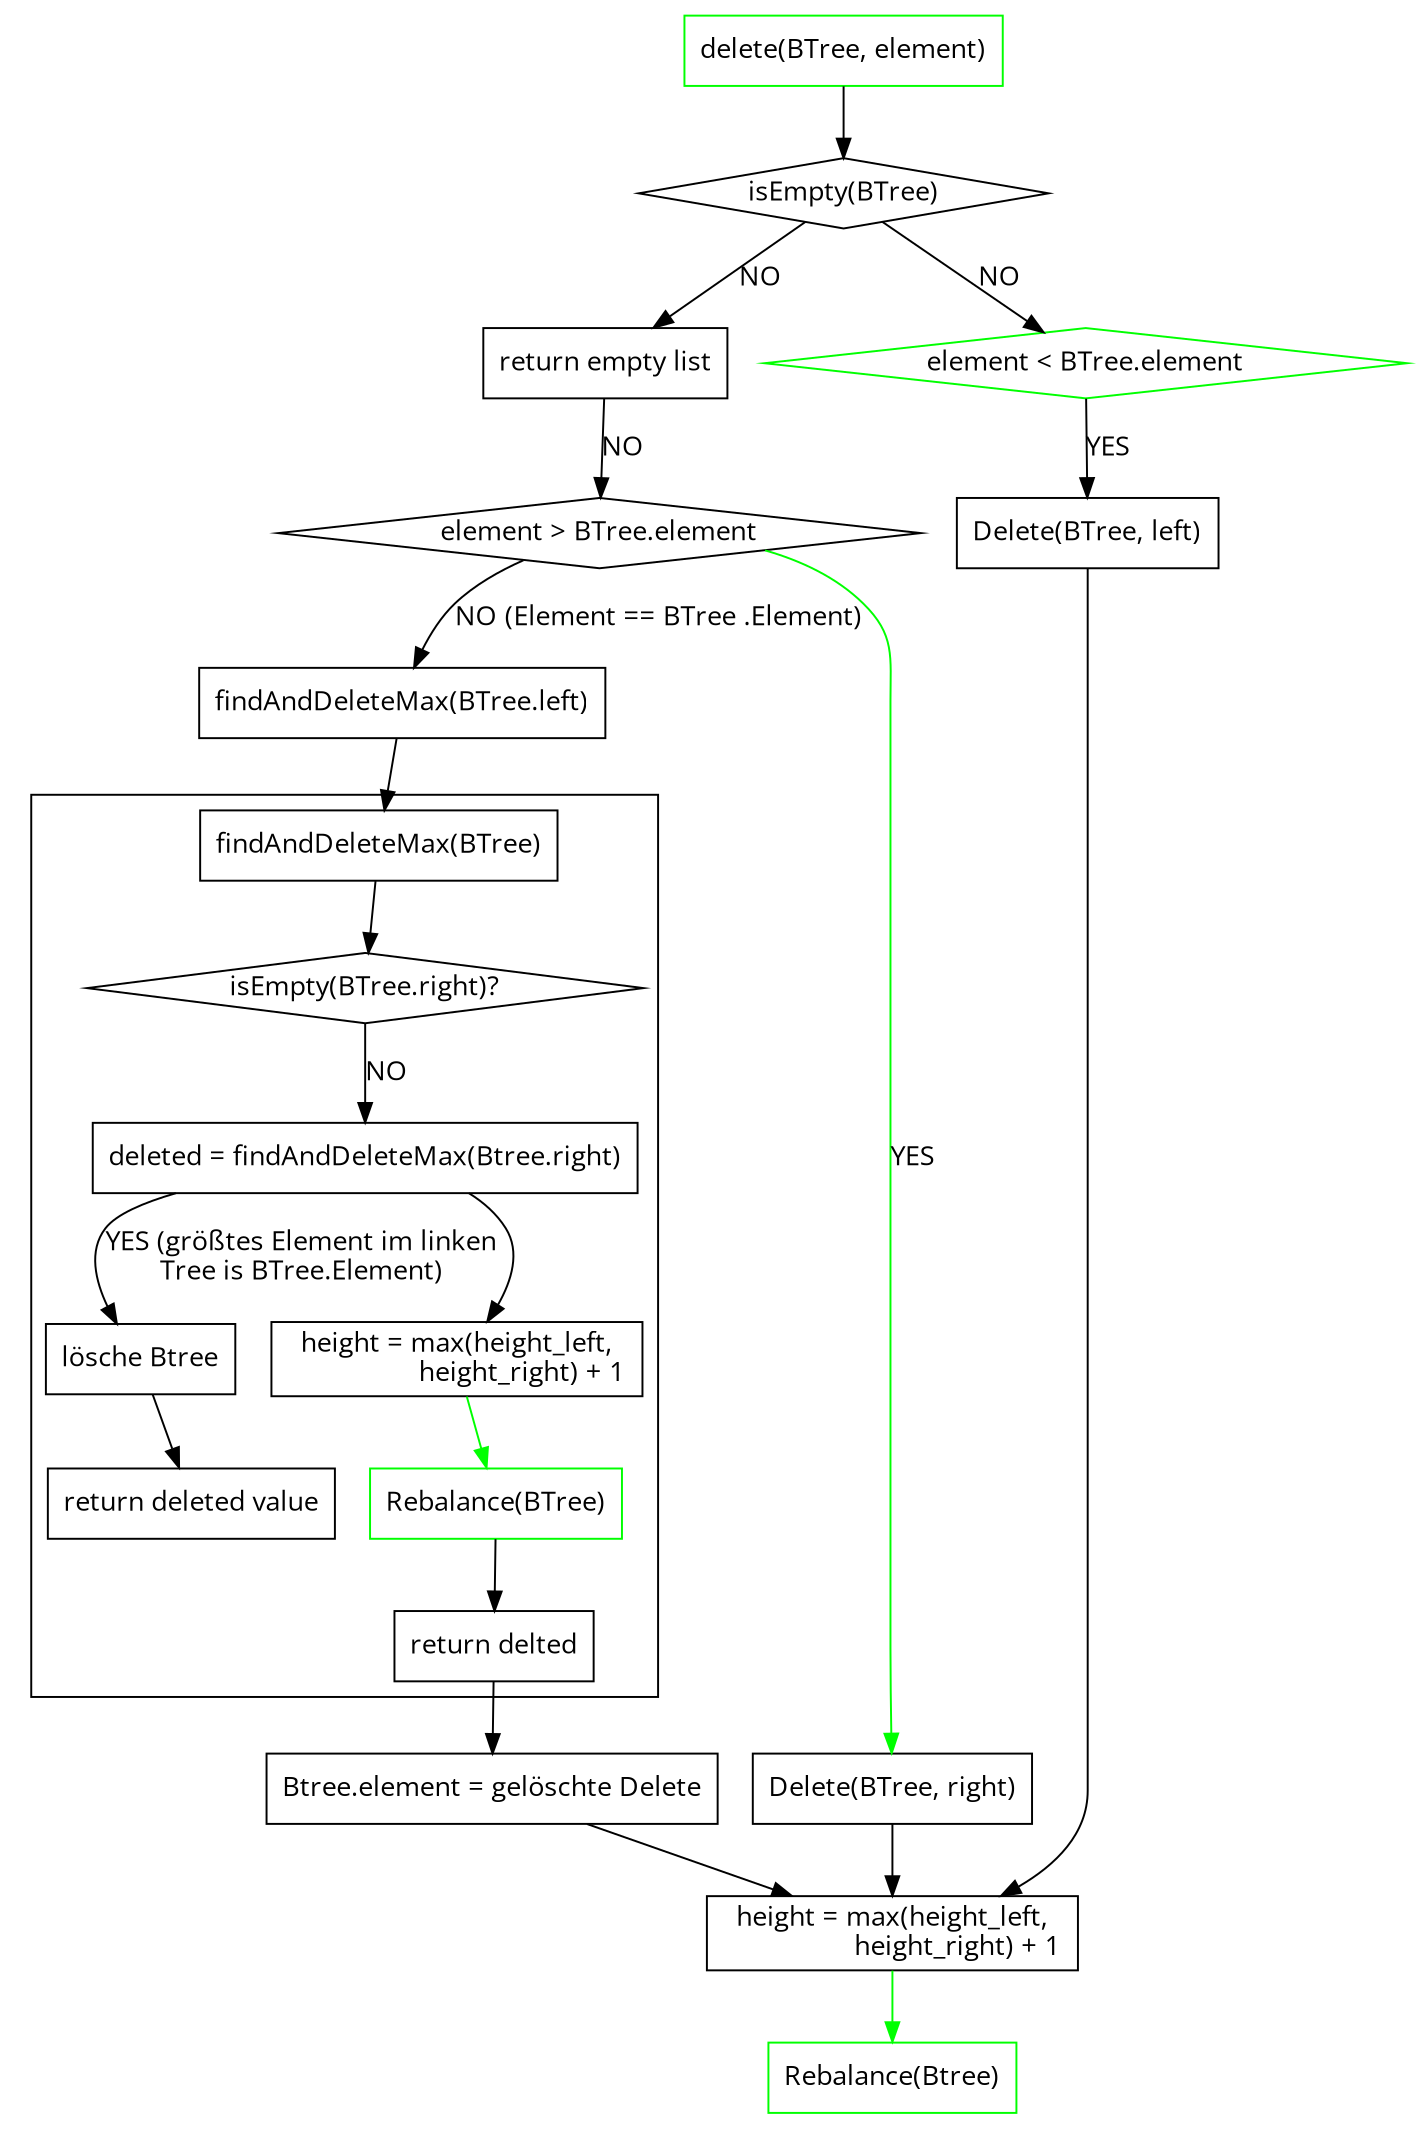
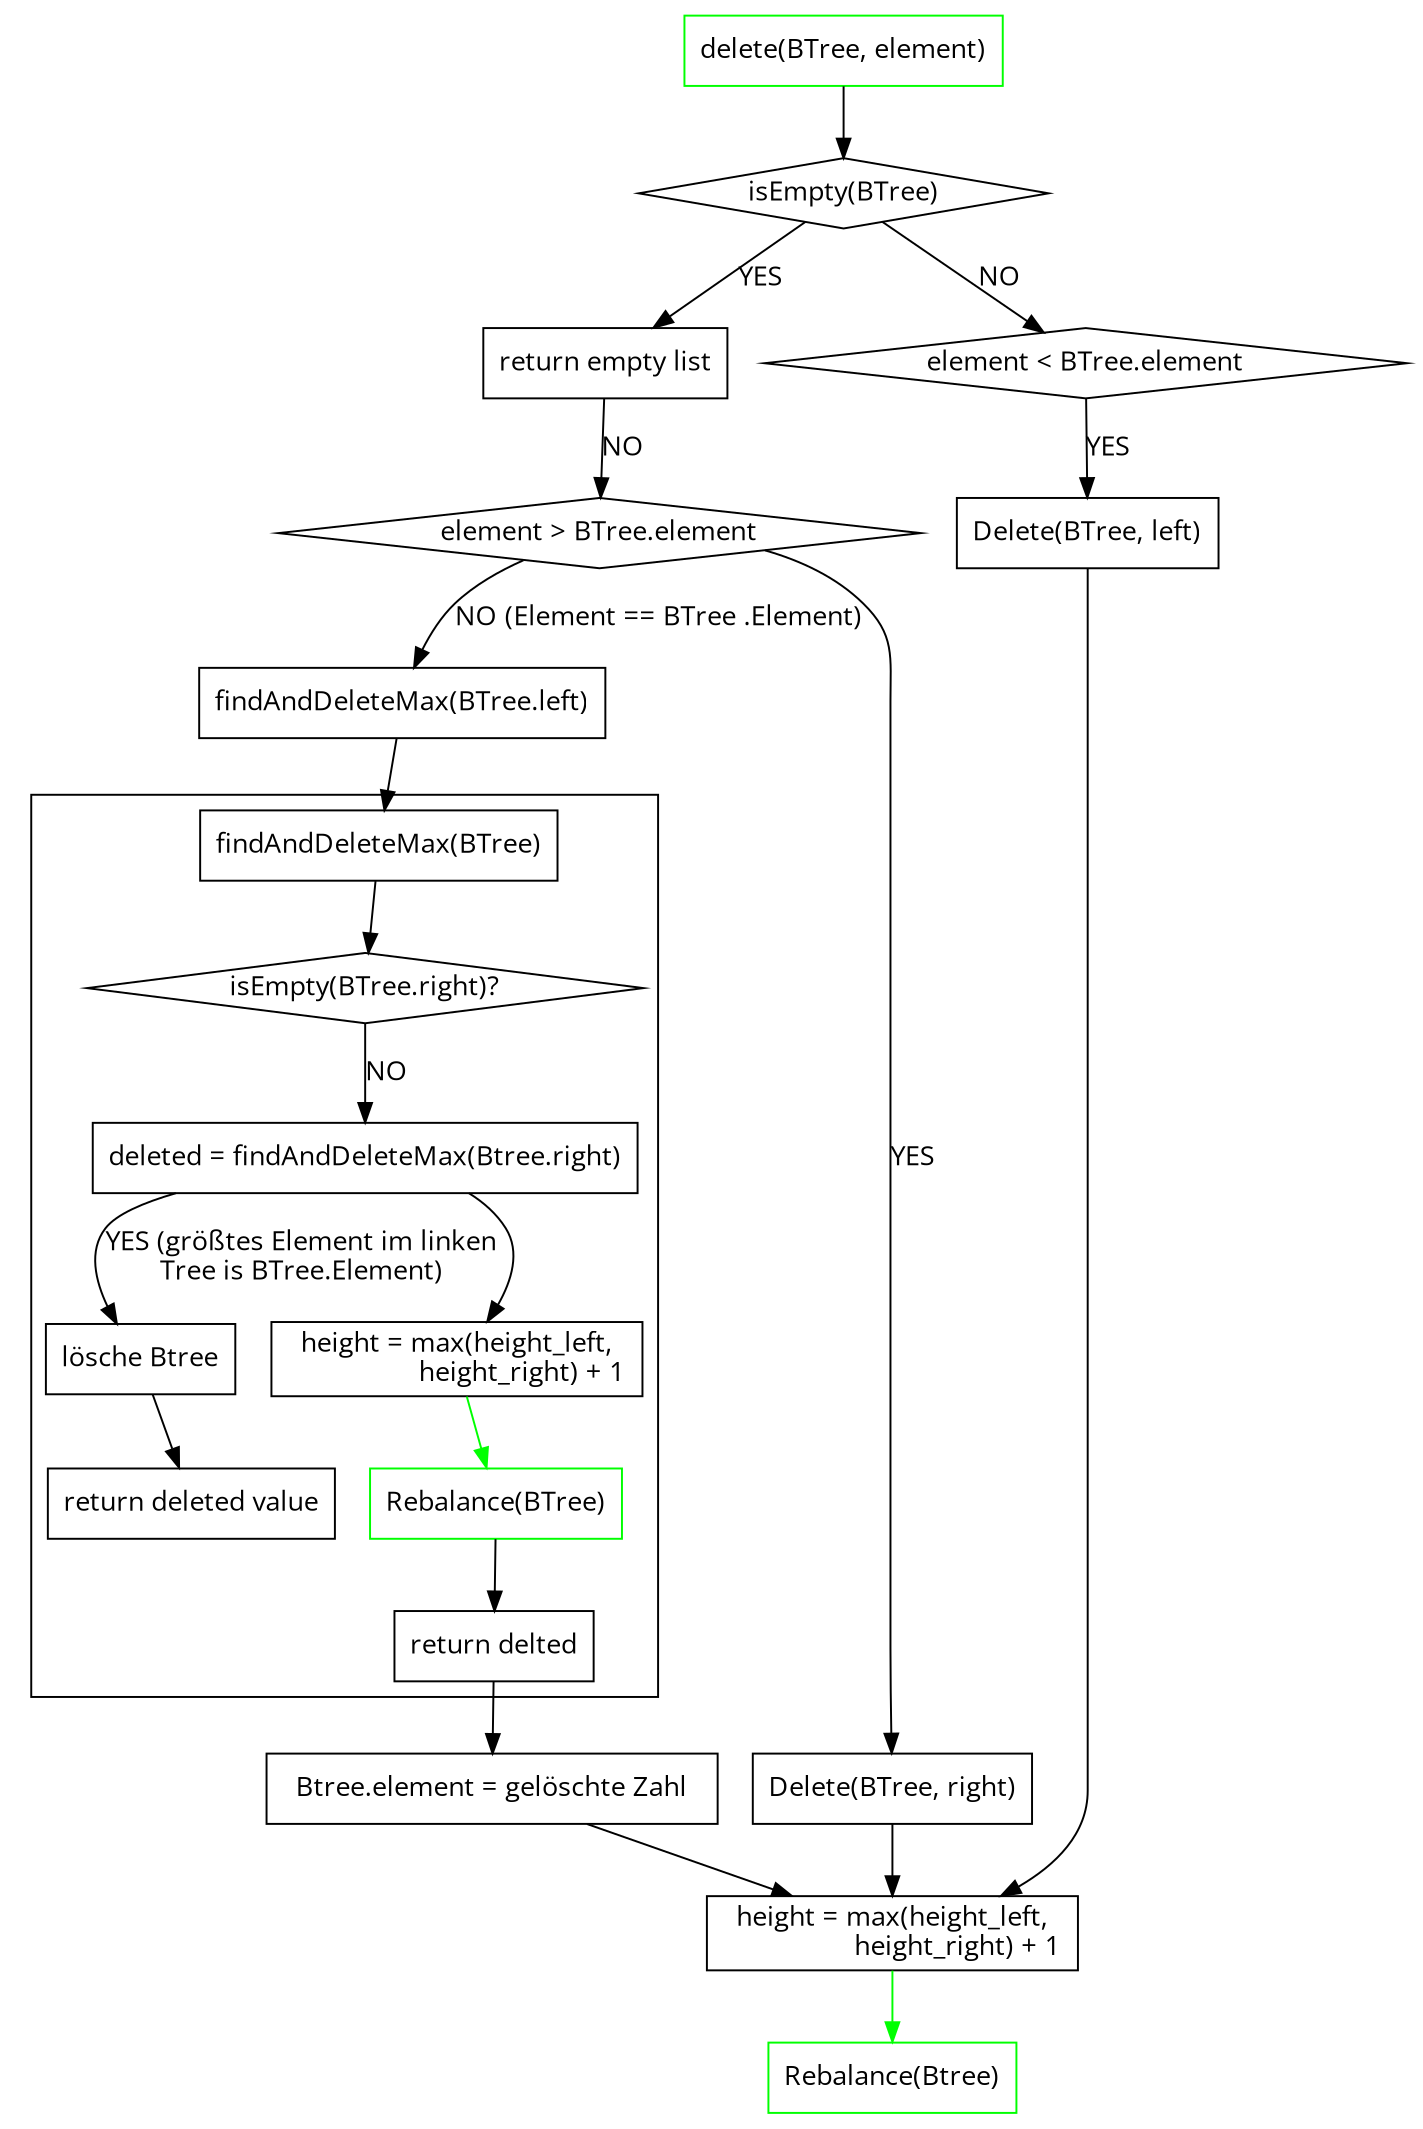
  digraph {
    compound=true
    fontname="Open Sans"
    node [fontname="Open Sans" shape=box]
    edge [fontname="Open Sans"]
    connectornode [color=invis shape=point]
    n2 [label="findAndDeleteMax(BTree)" shape=cirlce]
    n3 [label="isEmpty(BTree.right)?" shape=diamond]
    n4 [label="lösche Btree" shape=cirlce]
    n5 [label="deleted = findAndDeleteMax(Btree.right)" shape=cirlce]
    n6 [label="return deleted value" shape=cirlce]
    n7 [label="height = max(height_left,\n                  height_right) + 1" shape=cirlce]
    n8 [color=green label="Rebalance(BTree)" shape=cirlce]
    n9 [label="return delted" shape=cirlce]
-   n10 [label="Btree.element = gelöschte Delete"]
+   n10 [label="Btree.element = gelöschte Zahl"]
    n11 [label="height = max(height_left,\n                  height_right) + 1"]
    n12 [color=green label="delete(BTree, element)"]
    n13 [label="isEmpty(BTree)" shape=diamond]
    n14 [label="return empty list"]
-   n15 [label="element < BTree.element" shape=diamond color=green]
+   n15 [label="element < BTree.element" shape=diamond]
    n16 [label="element > BTree.element" shape=diamond]
    n17 [label="Delete(BTree, left)"]
    n18 [label="Delete(BTree, right)"]
    n19 [label="findAndDeleteMax(BTree.left)"]
    n20 [color=green label="Rebalance(Btree)"]
    subgraph cluster_1 {
      connectornode
      n2
      n3
      n4
      n5
      n6
      n7
      n8
      n9
    }
    n2 -> n3
    n3 -> n5 [label=NO]
    n4 -> n6
    n5 -> n4 [label="YES (größtes Element im linken\nTree is BTree.Element)"]
    n5 -> n7
    n7 -> n8 [color=green]
    n8 -> n9
    n9 -> n10
    n10 -> n11
    n11 -> n20 [color=green]
    n12 -> n13
-   n13 -> n14 [label=NO]
+   n13 -> n14 [label=YES]
    n13 -> n15 [label=NO]
    n14 -> n16 [label=NO]
    n15 -> n17 [label=YES]
-   n16 -> n18 [label=YES color=green]
+   n16 -> n18 [label=YES]
    n16 -> n19 [label="NO (Element == BTree .Element)"]
    n17 -> n11
    n18 -> n11
    n19 -> n2
  }
